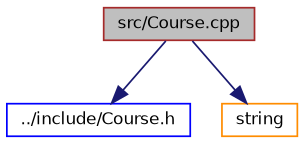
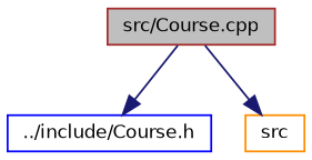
  digraph {
    node [fillcolor=white fontname=Helvetica fontsize=10 shape=record style=filled]
    edge [color=midnightblue fontname=Helvetica fontsize=10 labelfontname=Helvetica labelfontsize=10 style=solid]
    n1 [color=brown fillcolor=grey75 fontcolor=black height=0.2 label="src/Course.cpp" width=0.4]
    n2 [color=blue height=0.2 label="../include/Course.h" width=0.4]
-   n3 [color=darkorange height=0.2 label=string width=0.4]
+   n3 [color=darkorange height=0.2 label=src width=0.4]
    n1 -> n2
    n1 -> n3
  }
